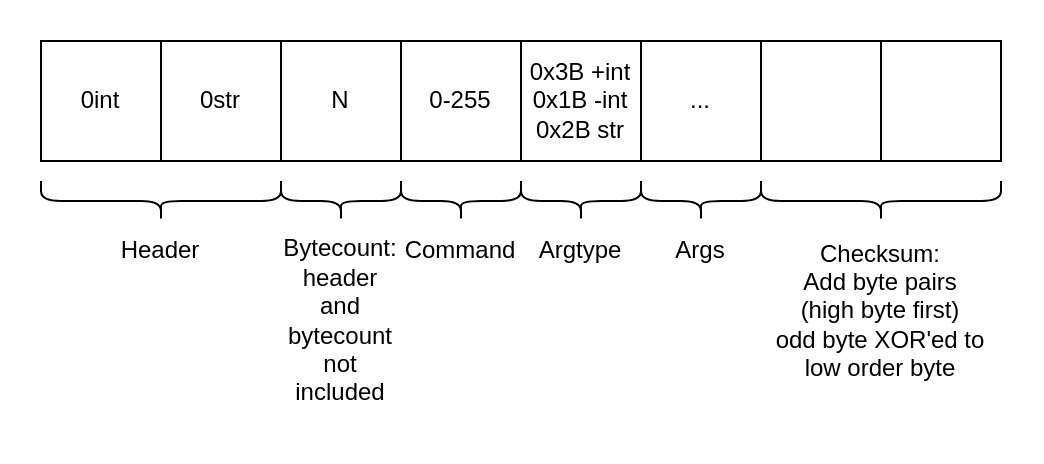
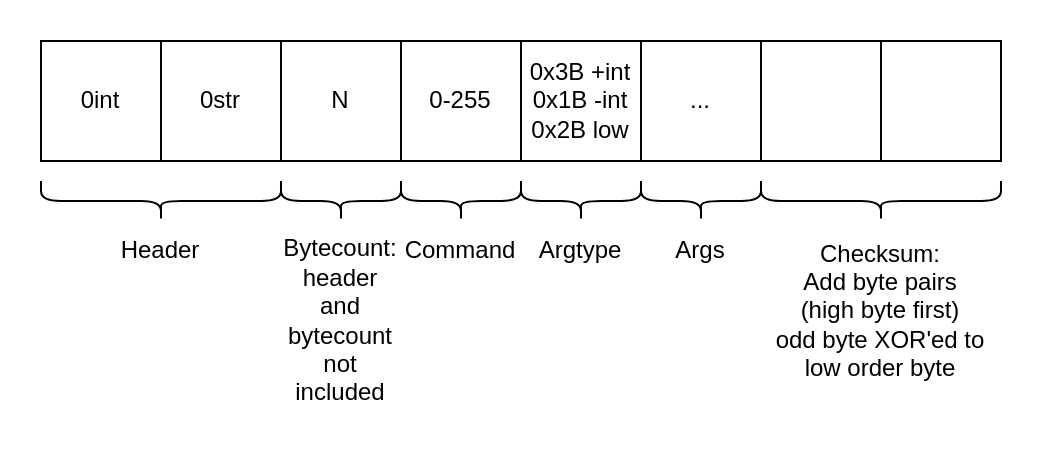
  <mxCell id="0" />
  <mxCell id="1" parent="0" />
  <mxCell id="2" value="" style="shape=table;startSize=0;container=1;collapsible=0;childLayout=tableLayout;rounded=1;sketch=0;" vertex="1" parent="1"><mxGeometry x="20" y="20" width="480" height="60" as="geometry" /></mxCell>
  <mxCell id="3" value="" style="shape=tableRow;horizontal=0;startSize=0;swimlaneHead=0;swimlaneBody=0;top=0;left=0;bottom=0;right=0;collapsible=0;dropTarget=0;fillColor=none;points=[[0,0.5],[1,0.5]];portConstraint=eastwest;rounded=1;sketch=0;" vertex="1" parent="2"><mxGeometry width="480" height="60" as="geometry" /></mxCell>
  <mxCell id="4" value="0int" style="shape=partialRectangle;html=1;whiteSpace=wrap;connectable=0;overflow=hidden;fillColor=none;top=0;left=0;bottom=0;right=0;pointerEvents=1;rounded=1;sketch=0;" vertex="1" parent="3"><mxGeometry width="60" height="60" as="geometry"><mxRectangle width="60" height="60" as="alternateBounds" /></mxGeometry></mxCell>
  <mxCell id="5" value="0str" style="shape=partialRectangle;html=1;whiteSpace=wrap;connectable=0;overflow=hidden;fillColor=none;top=0;left=0;bottom=0;right=0;pointerEvents=1;rounded=1;sketch=0;" vertex="1" parent="3"><mxGeometry x="60" width="60" height="60" as="geometry"><mxRectangle width="60" height="60" as="alternateBounds" /></mxGeometry></mxCell>
  <mxCell id="6" value="N" style="shape=partialRectangle;html=1;whiteSpace=wrap;connectable=0;overflow=hidden;fillColor=none;top=0;left=0;bottom=0;right=0;pointerEvents=1;rounded=1;sketch=0;" vertex="1" parent="3"><mxGeometry x="120" width="60" height="60" as="geometry"><mxRectangle width="60" height="60" as="alternateBounds" /></mxGeometry></mxCell>
  <mxCell id="7" value="0-255" style="shape=partialRectangle;html=1;whiteSpace=wrap;connectable=0;overflow=hidden;fillColor=none;top=0;left=0;bottom=0;right=0;pointerEvents=1;rounded=1;sketch=0;" vertex="1" parent="3"><mxGeometry x="180" width="60" height="60" as="geometry"><mxRectangle width="60" height="60" as="alternateBounds" /></mxGeometry></mxCell>
- <mxCell id="8" value="&lt;div&gt;0x3B +int&lt;br&gt;&lt;/div&gt;&lt;div&gt;0x1B -int&lt;br&gt;&lt;/div&gt;&lt;div&gt;0x2B str&lt;br&gt;&lt;/div&gt;" style="shape=partialRectangle;html=1;whiteSpace=wrap;connectable=0;overflow=hidden;fillColor=none;top=0;left=0;bottom=0;right=0;pointerEvents=1;rounded=1;sketch=0;" vertex="1" parent="3"><mxGeometry x="240" width="60" height="60" as="geometry"><mxRectangle width="60" height="60" as="alternateBounds" /></mxGeometry></mxCell>
+ <mxCell id="8" value="&lt;div&gt;0x3B +int&lt;br&gt;&lt;/div&gt;&lt;div&gt;0x1B -int&lt;br&gt;&lt;/div&gt;&lt;div&gt;0x2B low&lt;br&gt;&lt;/div&gt;" style="shape=partialRectangle;html=1;whiteSpace=wrap;connectable=0;overflow=hidden;fillColor=none;top=0;left=0;bottom=0;right=0;pointerEvents=1;rounded=1;sketch=0;" vertex="1" parent="3"><mxGeometry x="240" width="60" height="60" as="geometry"><mxRectangle width="60" height="60" as="alternateBounds" /></mxGeometry></mxCell>
  <mxCell id="9" value="..." style="shape=partialRectangle;html=1;whiteSpace=wrap;connectable=0;overflow=hidden;fillColor=none;top=0;left=0;bottom=0;right=0;pointerEvents=1;rounded=1;sketch=0;" vertex="1" parent="3"><mxGeometry x="300" width="60" height="60" as="geometry"><mxRectangle width="60" height="60" as="alternateBounds" /></mxGeometry></mxCell>
  <mxCell id="10" value="" style="shape=partialRectangle;html=1;whiteSpace=wrap;connectable=0;overflow=hidden;fillColor=none;top=0;left=0;bottom=0;right=0;pointerEvents=1;rounded=1;sketch=0;" vertex="1" parent="3"><mxGeometry x="360" width="60" height="60" as="geometry"><mxRectangle width="60" height="60" as="alternateBounds" /></mxGeometry></mxCell>
  <mxCell id="11" value="" style="shape=partialRectangle;html=1;whiteSpace=wrap;connectable=0;overflow=hidden;fillColor=none;top=0;left=0;bottom=0;right=0;pointerEvents=1;rounded=1;sketch=0;" vertex="1" parent="3"><mxGeometry x="420" width="60" height="60" as="geometry"><mxRectangle width="60" height="60" as="alternateBounds" /></mxGeometry></mxCell>
  <mxCell id="12" value="Header" style="text;html=1;strokeColor=none;fillColor=none;align=center;verticalAlign=middle;whiteSpace=wrap;rounded=0;sketch=0;" vertex="1" parent="1"><mxGeometry x="50" y="110" width="60" height="30" as="geometry" /></mxCell>
  <mxCell id="13" value="" style="shape=curlyBracket;whiteSpace=wrap;html=1;rounded=1;sketch=0;rotation=-90;" vertex="1" parent="1"><mxGeometry x="70" y="40" width="20" height="120" as="geometry" /></mxCell>
  <mxCell id="14" value="" style="shape=curlyBracket;whiteSpace=wrap;html=1;rounded=1;sketch=0;rotation=-90;" vertex="1" parent="1"><mxGeometry x="160" y="70" width="20" height="60" as="geometry" /></mxCell>
  <mxCell id="15" value="" style="shape=curlyBracket;whiteSpace=wrap;html=1;rounded=1;sketch=0;rotation=-90;" vertex="1" parent="1"><mxGeometry x="220" y="70" width="20" height="60" as="geometry" /></mxCell>
  <mxCell id="16" value="" style="shape=curlyBracket;whiteSpace=wrap;html=1;rounded=1;sketch=0;rotation=-90;" vertex="1" parent="1"><mxGeometry x="280" y="70" width="20" height="60" as="geometry" /></mxCell>
  <mxCell id="17" value="" style="shape=curlyBracket;whiteSpace=wrap;html=1;rounded=1;sketch=0;rotation=-90;" vertex="1" parent="1"><mxGeometry x="340" y="70" width="20" height="60" as="geometry" /></mxCell>
  <mxCell id="18" value="" style="shape=curlyBracket;whiteSpace=wrap;html=1;rounded=1;sketch=0;rotation=-90;" vertex="1" parent="1"><mxGeometry x="430" y="40" width="20" height="120" as="geometry" /></mxCell>
  <mxCell id="19" value="&lt;div&gt;Bytecount:&lt;/div&gt;&lt;div&gt;header and bytecount not included&lt;br&gt;&lt;/div&gt;" style="text;html=1;strokeColor=none;fillColor=none;align=center;verticalAlign=middle;whiteSpace=wrap;rounded=0;sketch=0;" vertex="1" parent="1"><mxGeometry x="140" y="110" width="60" height="100" as="geometry" /></mxCell>
  <mxCell id="20" value="Command" style="text;html=1;strokeColor=none;fillColor=none;align=center;verticalAlign=middle;whiteSpace=wrap;rounded=0;sketch=0;" vertex="1" parent="1"><mxGeometry x="200" y="110" width="60" height="30" as="geometry" /></mxCell>
  <mxCell id="21" value="Argtype" style="text;html=1;strokeColor=none;fillColor=none;align=center;verticalAlign=middle;whiteSpace=wrap;rounded=0;sketch=0;" vertex="1" parent="1"><mxGeometry x="260" y="110" width="60" height="30" as="geometry" /></mxCell>
  <mxCell id="22" value="&lt;div&gt;Checksum:&lt;/div&gt;&lt;div&gt;Add byte pairs&lt;br&gt;&lt;/div&gt;&lt;div&gt;(high byte first)&lt;/div&gt;&lt;div&gt;odd byte XOR'ed to low order byte&lt;br&gt;&lt;/div&gt;" style="text;html=1;strokeColor=none;fillColor=none;align=center;verticalAlign=middle;whiteSpace=wrap;rounded=0;sketch=0;" vertex="1" parent="1"><mxGeometry x="380" y="110" width="120" height="90" as="geometry" /></mxCell>
  <mxCell id="23" value="&lt;div&gt;Args&lt;/div&gt;" style="text;html=1;strokeColor=none;fillColor=none;align=center;verticalAlign=middle;whiteSpace=wrap;rounded=0;sketch=0;" vertex="1" parent="1"><mxGeometry x="320" y="110" width="60" height="30" as="geometry" /></mxCell>
